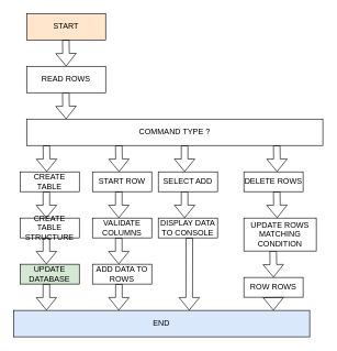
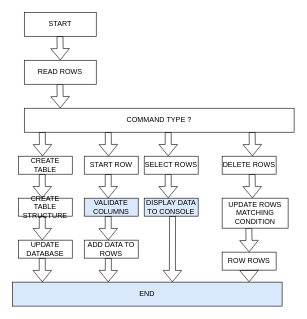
  <mxCell id="0" />
  <mxCell id="1" parent="0" />
- <mxCell id="2" value="START" style="rounded=0;whiteSpace=wrap;html=1;fillColor=#ffe6cc;" vertex="1" parent="1"><mxGeometry x="40" y="20" width="120" height="40" as="geometry" /></mxCell>
+ <mxCell id="2" value="START" style="rounded=0;whiteSpace=wrap;html=1;" vertex="1" parent="1"><mxGeometry x="40" y="20" width="120" height="40" as="geometry" /></mxCell>
  <mxCell id="3" value="" style="shape=flexArrow;endArrow=classic;html=1;rounded=0;" edge="1" parent="1"><mxGeometry width="50" height="50" relative="1" as="geometry"><mxPoint x="99.5" y="60" as="sourcePoint" /><mxPoint x="100" y="100" as="targetPoint" /></mxGeometry></mxCell>
  <mxCell id="4" value="COMMAND TYPE ? " style="rounded=0;whiteSpace=wrap;html=1;" vertex="1" parent="1"><mxGeometry x="40" y="180" width="450" height="40" as="geometry" /></mxCell>
  <mxCell id="5" value="" style="shape=flexArrow;endArrow=classic;html=1;rounded=0;" edge="1" parent="1"><mxGeometry width="50" height="50" relative="1" as="geometry"><mxPoint x="99.5" y="140" as="sourcePoint" /><mxPoint x="100" y="180" as="targetPoint" /></mxGeometry></mxCell>
  <mxCell id="6" value="READ ROWS" style="rounded=0;whiteSpace=wrap;html=1;" vertex="1" parent="1"><mxGeometry x="40" y="100" width="120" height="40" as="geometry" /></mxCell>
  <mxCell id="7" value="" style="shape=flexArrow;endArrow=classic;html=1;rounded=0;" edge="1" parent="1"><mxGeometry width="50" height="50" relative="1" as="geometry"><mxPoint x="70" y="220" as="sourcePoint" /><mxPoint x="70.5" y="260" as="targetPoint" /></mxGeometry></mxCell>
  <mxCell id="8" value="" style="shape=flexArrow;endArrow=classic;html=1;rounded=0;" edge="1" parent="1"><mxGeometry width="50" height="50" relative="1" as="geometry"><mxPoint x="180" y="220" as="sourcePoint" /><mxPoint x="180.5" y="260" as="targetPoint" /></mxGeometry></mxCell>
  <mxCell id="9" value="" style="shape=flexArrow;endArrow=classic;html=1;rounded=0;" edge="1" parent="1"><mxGeometry width="50" height="50" relative="1" as="geometry"><mxPoint x="280" y="290" as="sourcePoint" /><mxPoint x="280" y="330" as="targetPoint" /></mxGeometry></mxCell>
  <mxCell id="10" value="" style="shape=flexArrow;endArrow=classic;html=1;rounded=0;" edge="1" parent="1"><mxGeometry width="50" height="50" relative="1" as="geometry"><mxPoint x="420" y="220" as="sourcePoint" /><mxPoint x="420.5" y="260" as="targetPoint" /></mxGeometry></mxCell>
  <mxCell id="11" value="CREATE TABLE" style="rounded=0;whiteSpace=wrap;html=1;" vertex="1" parent="1"><mxGeometry x="30" y="260" width="90" height="30" as="geometry" /></mxCell>
  <mxCell id="12" value="START ROW" style="rounded=0;whiteSpace=wrap;html=1;" vertex="1" parent="1"><mxGeometry x="140" y="260" width="90" height="30" as="geometry" /></mxCell>
- <mxCell id="13" value="SELECT ADD" style="rounded=0;whiteSpace=wrap;html=1;" vertex="1" parent="1"><mxGeometry x="240" y="260" width="90" height="30" as="geometry" /></mxCell>
+ <mxCell id="13" value="SELECT ROWS" style="rounded=0;whiteSpace=wrap;html=1;" vertex="1" parent="1"><mxGeometry x="240" y="260" width="90" height="30" as="geometry" /></mxCell>
  <mxCell id="14" value="DELETE ROWS" style="rounded=0;whiteSpace=wrap;html=1;" vertex="1" parent="1"><mxGeometry x="370" y="260" width="90" height="30" as="geometry" /></mxCell>
  <mxCell id="15" value="" style="shape=flexArrow;endArrow=classic;html=1;rounded=0;" edge="1" parent="1"><mxGeometry width="50" height="50" relative="1" as="geometry"><mxPoint x="420" y="290" as="sourcePoint" /><mxPoint x="420.5" y="330" as="targetPoint" /></mxGeometry></mxCell>
  <mxCell id="16" value="" style="shape=flexArrow;endArrow=classic;html=1;rounded=0;" edge="1" parent="1"><mxGeometry width="50" height="50" relative="1" as="geometry"><mxPoint x="414.5" y="380" as="sourcePoint" /><mxPoint x="415" y="420" as="targetPoint" /></mxGeometry></mxCell>
  <mxCell id="17" value="ROW ROWS" style="rounded=0;whiteSpace=wrap;html=1;" vertex="1" parent="1"><mxGeometry x="370" y="420" width="90" height="30" as="geometry" /></mxCell>
  <mxCell id="18" value="UPDATE ROWS MATCHING CONDITION" style="rounded=0;whiteSpace=wrap;html=1;" vertex="1" parent="1"><mxGeometry x="370" y="330" width="110" height="50" as="geometry" /></mxCell>
  <mxCell id="19" value="" style="shape=flexArrow;endArrow=classic;html=1;rounded=0;" edge="1" parent="1"><mxGeometry width="50" height="50" relative="1" as="geometry"><mxPoint x="280" y="220" as="sourcePoint" /><mxPoint x="280" y="260" as="targetPoint" /></mxGeometry></mxCell>
  <mxCell id="20" value="" style="shape=flexArrow;endArrow=classic;html=1;rounded=0;" edge="1" parent="1"><mxGeometry width="50" height="50" relative="1" as="geometry"><mxPoint x="180" y="290" as="sourcePoint" /><mxPoint x="180" y="330" as="targetPoint" /></mxGeometry></mxCell>
  <mxCell id="21" value="" style="shape=flexArrow;endArrow=classic;html=1;rounded=0;" edge="1" parent="1"><mxGeometry width="50" height="50" relative="1" as="geometry"><mxPoint x="70" y="290" as="sourcePoint" /><mxPoint x="70" y="330" as="targetPoint" /></mxGeometry></mxCell>
  <mxCell id="22" value="CREATE TABLE STRUCTURE" style="rounded=0;whiteSpace=wrap;html=1;" vertex="1" parent="1"><mxGeometry x="30" y="330" width="90" height="30" as="geometry" /></mxCell>
  <mxCell id="23" value="" style="shape=flexArrow;endArrow=classic;html=1;rounded=0;" edge="1" parent="1"><mxGeometry width="50" height="50" relative="1" as="geometry"><mxPoint x="70" y="360" as="sourcePoint" /><mxPoint x="70" y="400" as="targetPoint" /></mxGeometry></mxCell>
- <mxCell id="24" value="UPDATE DATABASE" style="rounded=0;whiteSpace=wrap;html=1;fillColor=#d5e8d4;" vertex="1" parent="1"><mxGeometry x="30" y="400" width="90" height="30" as="geometry" /></mxCell>
+ <mxCell id="24" value="UPDATE DATABASE" style="rounded=0;whiteSpace=wrap;html=1;" vertex="1" parent="1"><mxGeometry x="30" y="400" width="90" height="30" as="geometry" /></mxCell>
  <mxCell id="25" value="" style="shape=flexArrow;endArrow=classic;html=1;rounded=0;" edge="1" parent="1"><mxGeometry width="50" height="50" relative="1" as="geometry"><mxPoint x="70" y="430" as="sourcePoint" /><mxPoint x="70" y="470" as="targetPoint" /></mxGeometry></mxCell>
- <mxCell id="26" value="VALIDATE COLUMNS" style="rounded=0;whiteSpace=wrap;html=1;" vertex="1" parent="1"><mxGeometry x="140" y="330" width="90" height="30" as="geometry" /></mxCell>
+ <mxCell id="26" value="VALIDATE COLUMNS" style="rounded=0;whiteSpace=wrap;html=1;fillColor=#dae8fc;" vertex="1" parent="1"><mxGeometry x="140" y="330" width="90" height="30" as="geometry" /></mxCell>
  <mxCell id="27" value="" style="shape=flexArrow;endArrow=classic;html=1;rounded=0;" edge="1" parent="1"><mxGeometry width="50" height="50" relative="1" as="geometry"><mxPoint x="180" y="360" as="sourcePoint" /><mxPoint x="180" y="400" as="targetPoint" /></mxGeometry></mxCell>
  <mxCell id="28" value="ADD DATA TO ROWS" style="rounded=0;whiteSpace=wrap;html=1;" vertex="1" parent="1"><mxGeometry x="140" y="400" width="90" height="30" as="geometry" /></mxCell>
- <mxCell id="29" value="DISPLAY DATA TO CONSOLE" style="rounded=0;whiteSpace=wrap;html=1;" vertex="1" parent="1"><mxGeometry x="240" y="330" width="90" height="30" as="geometry" /></mxCell>
+ <mxCell id="29" value="DISPLAY DATA TO CONSOLE" style="rounded=0;whiteSpace=wrap;html=1;fillColor=#dae8fc;" vertex="1" parent="1"><mxGeometry x="240" y="330" width="90" height="30" as="geometry" /></mxCell>
  <mxCell id="30" value="" style="shape=flexArrow;endArrow=classic;html=1;rounded=0;" edge="1" parent="1"><mxGeometry width="50" height="50" relative="1" as="geometry"><mxPoint x="287.25" y="360" as="sourcePoint" /><mxPoint x="287" y="470" as="targetPoint" /></mxGeometry></mxCell>
  <mxCell id="31" value="" style="shape=flexArrow;endArrow=classic;html=1;rounded=0;" edge="1" parent="1"><mxGeometry width="50" height="50" relative="1" as="geometry"><mxPoint x="180.25" y="430" as="sourcePoint" /><mxPoint x="180" y="470" as="targetPoint" /></mxGeometry></mxCell>
  <mxCell id="32" value="" style="shape=flexArrow;endArrow=classic;html=1;rounded=0;" edge="1" parent="1"><mxGeometry width="50" height="50" relative="1" as="geometry"><mxPoint x="414.75" y="450" as="sourcePoint" /><mxPoint x="415" y="470" as="targetPoint" /></mxGeometry></mxCell>
  <mxCell id="33" value="END" style="rounded=0;whiteSpace=wrap;html=1;fillColor=#dae8fc;" vertex="1" parent="1"><mxGeometry x="20" y="470" width="450" height="40" as="geometry" /></mxCell>
